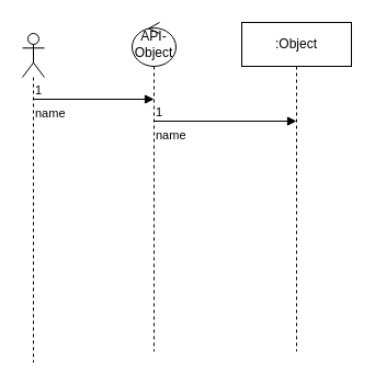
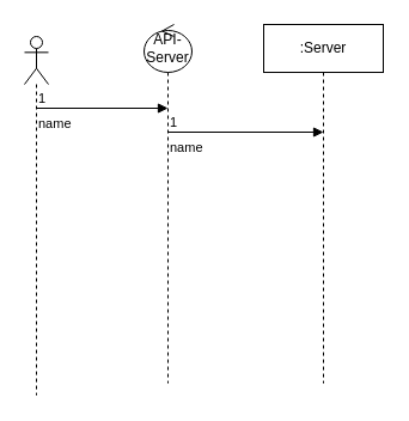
  <mxCell id="0" />
  <mxCell id="1" parent="0" />
- <mxCell id="2" value=":Object" style="shape=umlLifeline;perimeter=lifelinePerimeter;whiteSpace=wrap;html=1;container=1;dropTarget=0;collapsible=0;recursiveResize=0;outlineConnect=0;portConstraint=eastwest;newEdgeStyle={&quot;curved&quot;:0,&quot;rounded&quot;:0};" vertex="1" parent="1"><mxGeometry x="220" y="20" width="100" height="300" as="geometry" /></mxCell>
- <mxCell id="3" value="API-Object" style="shape=umlLifeline;perimeter=lifelinePerimeter;whiteSpace=wrap;html=1;container=1;dropTarget=0;collapsible=0;recursiveResize=0;outlineConnect=0;portConstraint=eastwest;newEdgeStyle={&quot;curved&quot;:0,&quot;rounded&quot;:0};participant=umlControl;" vertex="1" parent="1"><mxGeometry x="120" y="20" width="40" height="300" as="geometry" /></mxCell>
+ <mxCell id="2" value=":Server" style="shape=umlLifeline;perimeter=lifelinePerimeter;whiteSpace=wrap;html=1;container=1;dropTarget=0;collapsible=0;recursiveResize=0;outlineConnect=0;portConstraint=eastwest;newEdgeStyle={&quot;curved&quot;:0,&quot;rounded&quot;:0};" vertex="1" parent="1"><mxGeometry x="220" y="20" width="100" height="300" as="geometry" /></mxCell>
+ <mxCell id="3" value="API-Server" style="shape=umlLifeline;perimeter=lifelinePerimeter;whiteSpace=wrap;html=1;container=1;dropTarget=0;collapsible=0;recursiveResize=0;outlineConnect=0;portConstraint=eastwest;newEdgeStyle={&quot;curved&quot;:0,&quot;rounded&quot;:0};participant=umlControl;" vertex="1" parent="1"><mxGeometry x="120" y="20" width="40" height="300" as="geometry" /></mxCell>
  <mxCell id="4" value="" style="shape=umlLifeline;perimeter=lifelinePerimeter;whiteSpace=wrap;html=1;container=1;dropTarget=0;collapsible=0;recursiveResize=0;outlineConnect=0;portConstraint=eastwest;newEdgeStyle={&quot;curved&quot;:0,&quot;rounded&quot;:0};participant=umlActor;" vertex="1" parent="1"><mxGeometry x="20" y="30" width="20" height="300" as="geometry" /></mxCell>
  <mxCell id="5" value="name" style="endArrow=block;endFill=1;html=1;edgeStyle=orthogonalEdgeStyle;align=left;verticalAlign=top;rounded=0;" edge="1" parent="1"><mxGeometry x="-1" relative="1" as="geometry"><mxPoint x="30" y="90" as="sourcePoint" /><mxPoint x="140" y="90" as="targetPoint" /></mxGeometry></mxCell>
  <mxCell id="6" value="1" style="edgeLabel;resizable=0;html=1;align=left;verticalAlign=bottom;" connectable="0" vertex="1" parent="5"><mxGeometry x="-1" relative="1" as="geometry" /></mxCell>
  <mxCell id="7" value="name" style="endArrow=block;endFill=1;html=1;edgeStyle=orthogonalEdgeStyle;align=left;verticalAlign=top;rounded=0;" edge="1" parent="1"><mxGeometry x="-1" relative="1" as="geometry"><mxPoint x="140" y="110" as="sourcePoint" /><mxPoint x="270" y="110" as="targetPoint" /></mxGeometry></mxCell>
  <mxCell id="8" value="1" style="edgeLabel;resizable=0;html=1;align=left;verticalAlign=bottom;" connectable="0" vertex="1" parent="7"><mxGeometry x="-1" relative="1" as="geometry" /></mxCell>
